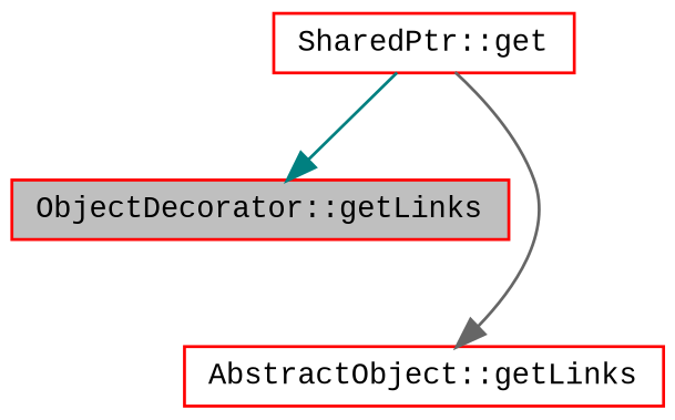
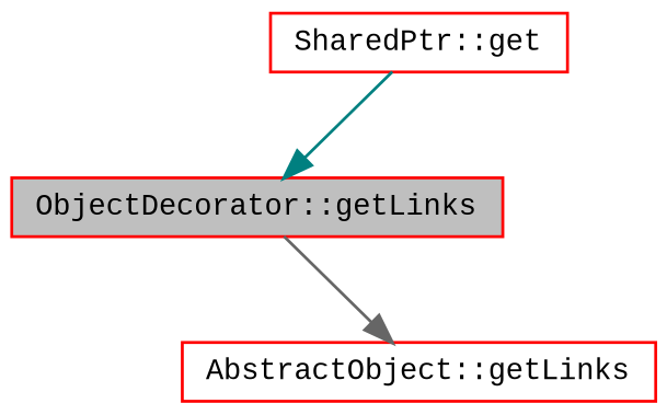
  digraph {
    fontname="Liberation Mono"
    rankdir=TB
    node [color=red fillcolor=white fontname="Liberation Mono" fontsize=10 shape=record style=filled]
    edge [fontname="Liberation Mono" fontsize=10 labelfontname=Helvetica labelfontsize=10 style=solid]
    n1 [fillcolor=grey75 fontcolor=black height=0.2 label="ObjectDecorator::getLinks" width=0.4]
    n2 [height=0.2 label="AbstractObject::getLinks" width=0.4]
    n3 [height=0.2 label="SharedPtr::get" width=0.4]
-   n3 -> n2 [color=gray40]
+   n1 -> n2 [color=gray40]
    n3 -> n1 [color=teal]
  }
